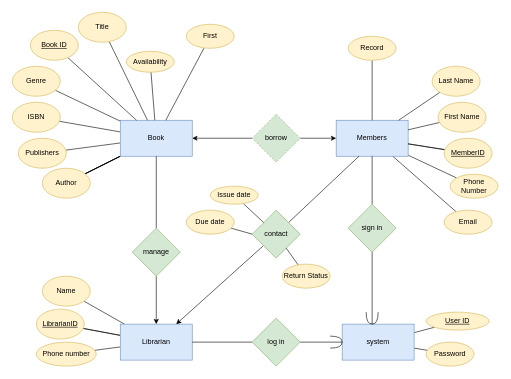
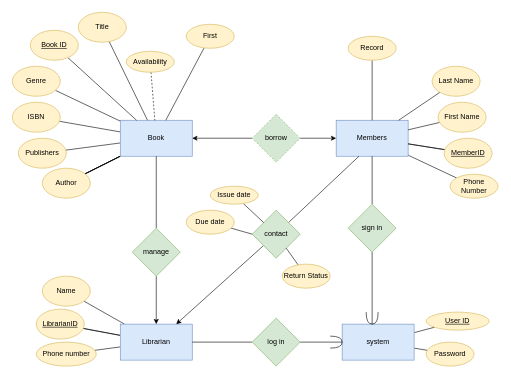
  <mxCell id="0" />
  <mxCell id="1" parent="0" />
  <mxCell id="2" value="" style="rounded=0;orthogonalLoop=1;jettySize=auto;html=1;endArrow=none;endFill=0;" parent="1" source="10" target="11" edge="1"><mxGeometry relative="1" as="geometry" /></mxCell>
  <mxCell id="3" value="" style="edgeStyle=none;rounded=0;orthogonalLoop=1;jettySize=auto;html=1;endArrow=none;endFill=0;" parent="1" source="10" target="11" edge="1"><mxGeometry relative="1" as="geometry" /></mxCell>
  <mxCell id="4" value="" style="edgeStyle=none;rounded=0;orthogonalLoop=1;jettySize=auto;html=1;endArrow=none;endFill=0;" parent="1" source="10" target="11" edge="1"><mxGeometry relative="1" as="geometry" /></mxCell>
  <mxCell id="5" value="" style="edgeStyle=none;rounded=0;orthogonalLoop=1;jettySize=auto;html=1;endArrow=none;endFill=0;" parent="1" source="10" target="11" edge="1"><mxGeometry relative="1" as="geometry" /></mxCell>
  <mxCell id="6" value="" style="edgeStyle=none;rounded=0;orthogonalLoop=1;jettySize=auto;html=1;endArrow=none;endFill=0;" parent="1" source="10" target="12" edge="1"><mxGeometry relative="1" as="geometry" /></mxCell>
  <mxCell id="7" value="" style="edgeStyle=none;rounded=0;orthogonalLoop=1;jettySize=auto;html=1;endArrow=none;endFill=0;" parent="1" source="10" target="13" edge="1"><mxGeometry relative="1" as="geometry" /></mxCell>
  <mxCell id="8" value="" style="edgeStyle=none;rounded=0;orthogonalLoop=1;jettySize=auto;html=1;endArrow=none;endFill=0;startArrow=classic;startFill=1;" parent="1" source="10" target="15" edge="1"><mxGeometry relative="1" as="geometry" /></mxCell>
  <mxCell id="9" value="" style="edgeStyle=none;rounded=0;orthogonalLoop=1;jettySize=auto;html=1;endArrow=none;endFill=0;" parent="1" source="10" target="49" edge="1"><mxGeometry relative="1" as="geometry" /></mxCell>
  <mxCell id="10" value="Book" style="rounded=0;whiteSpace=wrap;html=1;fillColor=#dae8fc;strokeColor=#6c8ebf;" parent="1" vertex="1"><mxGeometry x="200" y="200" width="120" height="60" as="geometry" /></mxCell>
  <mxCell id="11" value="Author" style="ellipse;whiteSpace=wrap;html=1;rounded=0;fillColor=#fff2cc;strokeColor=#d6b656;" parent="1" vertex="1"><mxGeometry x="70" y="280" width="80" height="50" as="geometry" /></mxCell>
  <mxCell id="12" value="Publishers" style="ellipse;whiteSpace=wrap;html=1;rounded=0;fillColor=#fff2cc;strokeColor=#d6b656;" parent="1" vertex="1"><mxGeometry x="30" y="230" width="80" height="50" as="geometry" /></mxCell>
  <mxCell id="13" value="ISBN" style="ellipse;whiteSpace=wrap;html=1;rounded=0;fillColor=#fff2cc;strokeColor=#d6b656;" parent="1" vertex="1"><mxGeometry x="20" y="170" width="80" height="50" as="geometry" /></mxCell>
  <mxCell id="14" value="" style="edgeStyle=none;rounded=0;orthogonalLoop=1;jettySize=auto;html=1;endArrow=classic;endFill=1;" parent="1" source="15" target="18" edge="1"><mxGeometry relative="1" as="geometry" /></mxCell>
  <mxCell id="15" value="borrow" style="rhombus;whiteSpace=wrap;html=1;rounded=0;fillColor=#d5e8d4;strokeColor=#82b366;dashed=1;" parent="1" vertex="1"><mxGeometry x="420" y="190" width="80" height="80" as="geometry" /></mxCell>
  <mxCell id="16" value="" style="edgeStyle=none;rounded=0;orthogonalLoop=1;jettySize=auto;html=1;endArrow=none;endFill=0;" parent="1" source="18" target="31" edge="1"><mxGeometry relative="1" as="geometry" /></mxCell>
- <mxCell id="17" value="" style="edgeStyle=none;rounded=0;orthogonalLoop=1;jettySize=auto;html=1;endArrow=none;endFill=0;" parent="1" source="18" target="42" edge="1"><mxGeometry relative="1" as="geometry" /></mxCell>
  <mxCell id="18" value="Members" style="whiteSpace=wrap;html=1;rounded=0;fillColor=#dae8fc;strokeColor=#6c8ebf;" parent="1" vertex="1"><mxGeometry x="560" y="200" width="120" height="60" as="geometry" /></mxCell>
  <mxCell id="19" value="" style="edgeStyle=none;rounded=0;orthogonalLoop=1;jettySize=auto;html=1;endArrow=none;endFill=0;" parent="1" source="23" target="24" edge="1"><mxGeometry relative="1" as="geometry" /></mxCell>
  <mxCell id="20" value="" style="edgeStyle=none;rounded=0;orthogonalLoop=1;jettySize=auto;html=1;endArrow=none;endFill=0;" parent="1" source="23" target="25" edge="1"><mxGeometry relative="1" as="geometry" /></mxCell>
  <mxCell id="21" value="" style="edgeStyle=none;rounded=0;orthogonalLoop=1;jettySize=auto;html=1;endArrow=none;endFill=0;" parent="1" source="23" target="25" edge="1"><mxGeometry relative="1" as="geometry" /></mxCell>
  <mxCell id="22" value="" style="edgeStyle=none;rounded=0;orthogonalLoop=1;jettySize=auto;html=1;endArrow=none;endFill=0;" parent="1" source="23" target="71" edge="1"><mxGeometry relative="1" as="geometry" /></mxCell>
  <mxCell id="23" value="Librarian" style="whiteSpace=wrap;html=1;rounded=0;fillColor=#dae8fc;strokeColor=#6c8ebf;" parent="1" vertex="1"><mxGeometry x="200" y="540" width="120" height="60" as="geometry" /></mxCell>
  <mxCell id="24" value="Name" style="ellipse;whiteSpace=wrap;html=1;rounded=0;fillColor=#fff2cc;strokeColor=#d6b656;" parent="1" vertex="1"><mxGeometry x="70" y="460" width="80" height="50" as="geometry" /></mxCell>
  <mxCell id="25" value="&lt;u&gt;LibrarianID&lt;/u&gt;" style="ellipse;whiteSpace=wrap;html=1;rounded=0;fillColor=#fff2cc;strokeColor=#d6b656;" parent="1" vertex="1"><mxGeometry x="60" y="515" width="80" height="50" as="geometry" /></mxCell>
  <mxCell id="26" value="" style="edgeStyle=none;rounded=0;orthogonalLoop=1;jettySize=auto;html=1;endArrow=none;endFill=0;" parent="1" source="27" target="18" edge="1"><mxGeometry relative="1" as="geometry" /></mxCell>
  <mxCell id="27" value="First Name" style="ellipse;whiteSpace=wrap;html=1;rounded=0;fillColor=#fff2cc;strokeColor=#d6b656;" parent="1" vertex="1"><mxGeometry x="730" y="170" width="80" height="50" as="geometry" /></mxCell>
  <mxCell id="28" value="" style="edgeStyle=none;rounded=0;orthogonalLoop=1;jettySize=auto;html=1;endArrow=none;endFill=0;" parent="1" source="18" target="30" edge="1"><mxGeometry relative="1" as="geometry"><mxPoint x="680" y="230" as="sourcePoint" /><mxPoint x="780" y="230" as="targetPoint" /></mxGeometry></mxCell>
  <mxCell id="29" value="" style="edgeStyle=none;rounded=0;orthogonalLoop=1;jettySize=auto;html=1;endArrow=none;endFill=0;" parent="1" source="30" target="18" edge="1"><mxGeometry relative="1" as="geometry" /></mxCell>
  <mxCell id="30" value="&lt;u&gt;MemberID&lt;/u&gt;" style="ellipse;whiteSpace=wrap;html=1;rounded=0;fillColor=#fff2cc;strokeColor=#d6b656;" parent="1" vertex="1"><mxGeometry x="740" y="230" width="80" height="50" as="geometry" /></mxCell>
  <mxCell id="31" value="Phone Number" style="ellipse;whiteSpace=wrap;html=1;rounded=0;fillColor=#fff2cc;strokeColor=#d6b656;" parent="1" vertex="1"><mxGeometry x="750" y="290" width="80" height="40" as="geometry" /></mxCell>
  <mxCell id="32" value="" style="edgeStyle=none;rounded=0;orthogonalLoop=1;jettySize=auto;html=1;endArrow=classic;endFill=1;" parent="1" source="34" target="23" edge="1"><mxGeometry relative="1" as="geometry" /></mxCell>
  <mxCell id="33" value="" style="edgeStyle=none;rounded=0;orthogonalLoop=1;jettySize=auto;html=1;endArrow=none;endFill=0;" parent="1" source="34" target="10" edge="1"><mxGeometry relative="1" as="geometry" /></mxCell>
  <mxCell id="34" value="manage" style="rhombus;whiteSpace=wrap;html=1;fillColor=#d5e8d4;strokeColor=#82b366;" parent="1" vertex="1"><mxGeometry x="220" y="380" width="80" height="80" as="geometry" /></mxCell>
  <mxCell id="35" value="" style="edgeStyle=none;rounded=0;orthogonalLoop=1;jettySize=auto;html=1;endArrow=none;endFill=0;entryX=0.317;entryY=1;entryDx=0;entryDy=0;entryPerimeter=0;" parent="1" source="37" target="18" edge="1"><mxGeometry relative="1" as="geometry"><mxPoint x="550" y="400" as="targetPoint" /></mxGeometry></mxCell>
  <mxCell id="36" value="" style="rounded=0;orthogonalLoop=1;jettySize=auto;html=1;" parent="1" source="37" target="23" edge="1"><mxGeometry relative="1" as="geometry" /></mxCell>
  <mxCell id="37" value="contact" style="rhombus;whiteSpace=wrap;html=1;rounded=0;fillColor=#d5e8d4;strokeColor=#82b366;" parent="1" vertex="1"><mxGeometry x="420" y="350" width="80" height="80" as="geometry" /></mxCell>
  <mxCell id="38" value="" style="edgeStyle=none;rounded=0;orthogonalLoop=1;jettySize=auto;html=1;endArrow=none;endFill=0;" parent="1" source="39" target="37" edge="1"><mxGeometry relative="1" as="geometry" /></mxCell>
  <mxCell id="39" value="Issue date" style="ellipse;whiteSpace=wrap;html=1;rounded=0;fillColor=#fff2cc;strokeColor=#d6b656;" parent="1" vertex="1"><mxGeometry x="350" y="310" width="80" height="30" as="geometry" /></mxCell>
  <mxCell id="40" value="" style="rounded=0;orthogonalLoop=1;jettySize=auto;html=1;endArrow=none;endFill=0;entryX=0;entryY=0.5;entryDx=0;entryDy=0;" parent="1" source="41" target="37" edge="1"><mxGeometry relative="1" as="geometry"><mxPoint x="433" y="544" as="targetPoint" /></mxGeometry></mxCell>
  <mxCell id="41" value="Due date" style="ellipse;whiteSpace=wrap;html=1;rounded=0;fillColor=#fff2cc;strokeColor=#d6b656;" parent="1" vertex="1"><mxGeometry x="310" y="350" width="80" height="40" as="geometry" /></mxCell>
- <mxCell id="42" value="Email" style="ellipse;whiteSpace=wrap;html=1;rounded=0;fillColor=#fff2cc;strokeColor=#d6b656;" parent="1" vertex="1"><mxGeometry x="740" y="350" width="80" height="40" as="geometry" /></mxCell>
  <mxCell id="43" value="" style="edgeStyle=none;rounded=0;orthogonalLoop=1;jettySize=auto;html=1;endArrow=none;endFill=0;" parent="1" source="37" target="46" edge="1"><mxGeometry relative="1" as="geometry"><mxPoint x="430" y="428.333" as="sourcePoint" /></mxGeometry></mxCell>
  <mxCell id="44" value="" style="edgeStyle=none;rounded=0;orthogonalLoop=1;jettySize=auto;html=1;endArrow=none;endFill=0;" parent="1" source="45" target="10" edge="1"><mxGeometry relative="1" as="geometry" /></mxCell>
  <mxCell id="45" value="Title" style="ellipse;whiteSpace=wrap;html=1;rounded=0;fillColor=#fff2cc;strokeColor=#d6b656;" parent="1" vertex="1"><mxGeometry x="130" y="20" width="80" height="50" as="geometry" /></mxCell>
  <mxCell id="46" value="Return Status" style="ellipse;whiteSpace=wrap;html=1;rounded=0;fillColor=#fff2cc;strokeColor=#d6b656;" parent="1" vertex="1"><mxGeometry x="470" y="440" width="80" height="40" as="geometry" /></mxCell>
  <mxCell id="47" value="" style="edgeStyle=none;rounded=0;orthogonalLoop=1;jettySize=auto;html=1;endArrow=none;endFill=0;" parent="1" source="48" target="10" edge="1"><mxGeometry relative="1" as="geometry" /></mxCell>
  <mxCell id="48" value="&lt;u&gt;Book ID&lt;/u&gt;" style="ellipse;whiteSpace=wrap;html=1;rounded=0;fillColor=#fff2cc;strokeColor=#d6b656;" parent="1" vertex="1"><mxGeometry x="50" y="50" width="80" height="50" as="geometry" /></mxCell>
  <mxCell id="49" value="Genre" style="ellipse;whiteSpace=wrap;html=1;rounded=0;fillColor=#fff2cc;strokeColor=#d6b656;" parent="1" vertex="1"><mxGeometry x="20" y="110" width="80" height="50" as="geometry" /></mxCell>
  <mxCell id="50" value="" style="edgeStyle=none;rounded=0;orthogonalLoop=1;jettySize=auto;html=1;endArrow=none;endFill=0;" parent="1" source="51" target="23" edge="1"><mxGeometry relative="1" as="geometry" /></mxCell>
  <mxCell id="51" value="log in" style="rhombus;whiteSpace=wrap;html=1;rounded=0;fillColor=#d5e8d4;strokeColor=#82b366;" parent="1" vertex="1"><mxGeometry x="420" y="530" width="80" height="80" as="geometry" /></mxCell>
  <mxCell id="52" value="" style="edgeStyle=none;rounded=0;orthogonalLoop=1;jettySize=auto;html=1;endArrow=none;endFill=0;" parent="1" source="54" target="55" edge="1"><mxGeometry relative="1" as="geometry" /></mxCell>
  <mxCell id="53" value="" style="edgeStyle=none;rounded=0;orthogonalLoop=1;jettySize=auto;html=1;endArrow=none;endFill=0;" parent="1" source="54" target="56" edge="1"><mxGeometry relative="1" as="geometry" /></mxCell>
  <mxCell id="54" value="system" style="whiteSpace=wrap;html=1;rounded=0;fillColor=#dae8fc;strokeColor=#6c8ebf;" parent="1" vertex="1"><mxGeometry x="570" y="540" width="120" height="60" as="geometry" /></mxCell>
  <mxCell id="55" value="&lt;u&gt;User ID&lt;/u&gt;" style="ellipse;whiteSpace=wrap;html=1;rounded=0;fillColor=#fff2cc;strokeColor=#d6b656;" parent="1" vertex="1"><mxGeometry x="710" y="520" width="105" height="30" as="geometry" /></mxCell>
  <mxCell id="56" value="Password" style="ellipse;whiteSpace=wrap;html=1;rounded=0;fillColor=#fff2cc;strokeColor=#d6b656;" parent="1" vertex="1"><mxGeometry x="710" y="570" width="80" height="40" as="geometry" /></mxCell>
- <mxCell id="57" value="" style="rounded=0;orthogonalLoop=1;jettySize=auto;html=1;endArrow=none;endFill=0;" parent="1" source="58" target="10" edge="1"><mxGeometry relative="1" as="geometry" /></mxCell>
+ <mxCell id="57" value="" style="rounded=0;orthogonalLoop=1;jettySize=auto;html=1;endArrow=none;endFill=0;dashed=1;" parent="1" source="58" target="10" edge="1"><mxGeometry relative="1" as="geometry" /></mxCell>
  <mxCell id="58" value="Availability" style="ellipse;whiteSpace=wrap;html=1;fillColor=#fff2cc;strokeColor=#d6b656;rounded=0;" parent="1" vertex="1"><mxGeometry x="210" y="85" width="80" height="35" as="geometry" /></mxCell>
  <mxCell id="59" value="" style="edgeStyle=none;rounded=0;orthogonalLoop=1;jettySize=auto;html=1;endArrow=none;endFill=0;exitX=1;exitY=0.5;exitDx=0;exitDy=0;exitPerimeter=0;" parent="1" source="60" target="51" edge="1"><mxGeometry relative="1" as="geometry" /></mxCell>
  <mxCell id="60" value="" style="shape=requiredInterface;html=1;verticalLabelPosition=bottom;sketch=0;rotation=-180;direction=west;" parent="1" vertex="1"><mxGeometry x="550" y="560" width="20" height="20" as="geometry" /></mxCell>
  <mxCell id="61" value="" style="rounded=0;orthogonalLoop=1;jettySize=auto;html=1;endArrow=none;endFill=0;" parent="1" source="62" target="18" edge="1"><mxGeometry relative="1" as="geometry" /></mxCell>
  <mxCell id="62" value="Last Name" style="ellipse;whiteSpace=wrap;html=1;rounded=0;fillColor=#fff2cc;strokeColor=#d6b656;" parent="1" vertex="1"><mxGeometry x="720" y="110" width="80" height="50" as="geometry" /></mxCell>
  <mxCell id="63" value="" style="edgeStyle=none;rounded=0;orthogonalLoop=1;jettySize=auto;html=1;endArrow=none;endFill=0;" parent="1" source="64" target="18" edge="1"><mxGeometry relative="1" as="geometry" /></mxCell>
  <mxCell id="64" value="sign in" style="rhombus;whiteSpace=wrap;html=1;rounded=0;fillColor=#d5e8d4;strokeColor=#82b366;" parent="1" vertex="1"><mxGeometry x="580" y="340" width="80" height="80" as="geometry" /></mxCell>
  <mxCell id="65" value="" style="edgeStyle=none;rounded=0;orthogonalLoop=1;jettySize=auto;html=1;endArrow=none;endFill=0;exitX=1;exitY=0.5;exitDx=0;exitDy=0;exitPerimeter=0;" parent="1" source="66" target="64" edge="1"><mxGeometry relative="1" as="geometry" /></mxCell>
  <mxCell id="66" value="" style="shape=requiredInterface;html=1;verticalLabelPosition=bottom;sketch=0;rotation=-90;direction=west;" parent="1" vertex="1"><mxGeometry x="610" y="520" width="20" height="20" as="geometry" /></mxCell>
  <mxCell id="67" value="" style="rounded=0;orthogonalLoop=1;jettySize=auto;html=1;endArrow=none;endFill=0;" parent="1" source="68" target="10" edge="1"><mxGeometry relative="1" as="geometry" /></mxCell>
  <mxCell id="68" value="First" style="ellipse;whiteSpace=wrap;html=1;fillColor=#fff2cc;strokeColor=#d6b656;rounded=0;" parent="1" vertex="1"><mxGeometry x="310" y="40" width="80" height="40" as="geometry" /></mxCell>
  <mxCell id="69" value="" style="rounded=0;orthogonalLoop=1;jettySize=auto;html=1;endArrow=none;endFill=0;" parent="1" source="70" target="18" edge="1"><mxGeometry relative="1" as="geometry" /></mxCell>
  <mxCell id="70" value="Record" style="ellipse;whiteSpace=wrap;html=1;fillColor=#fff2cc;strokeColor=#d6b656;rounded=0;" parent="1" vertex="1"><mxGeometry x="580" y="60" width="80" height="40" as="geometry" /></mxCell>
  <mxCell id="71" value="Phone number" style="ellipse;whiteSpace=wrap;html=1;fillColor=#fff2cc;strokeColor=#d6b656;rounded=0;" parent="1" vertex="1"><mxGeometry x="60" y="570" width="100" height="40" as="geometry" /></mxCell>
